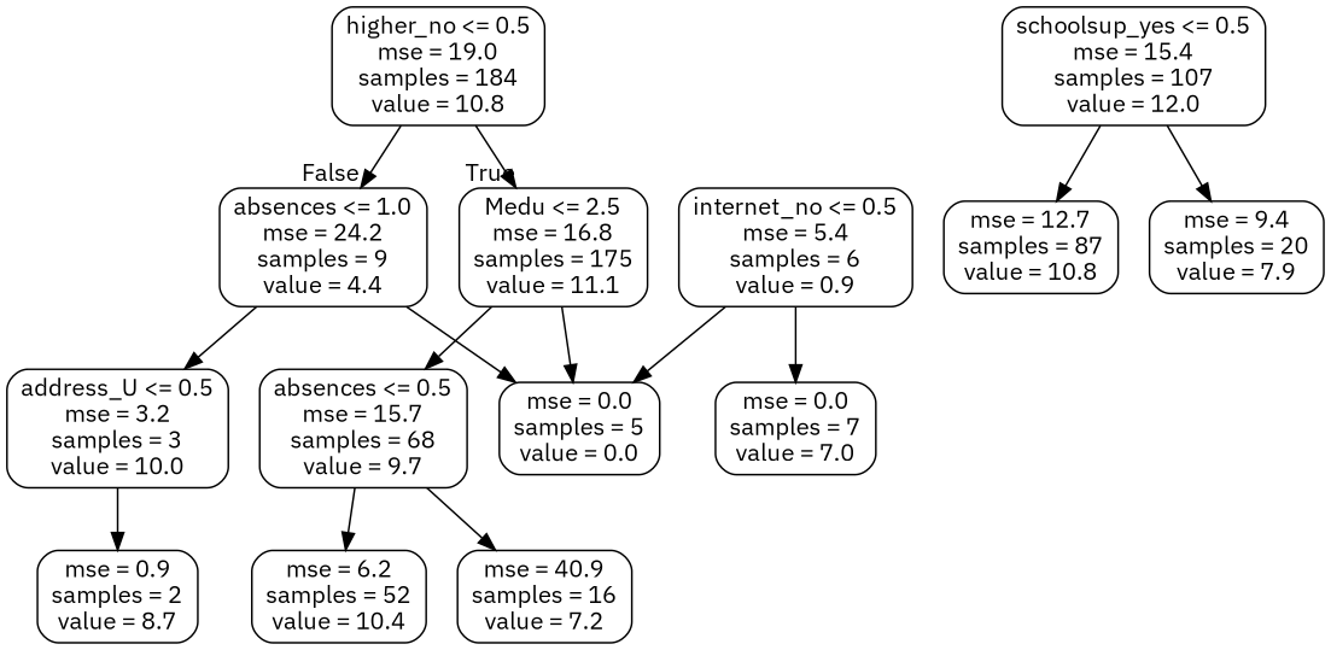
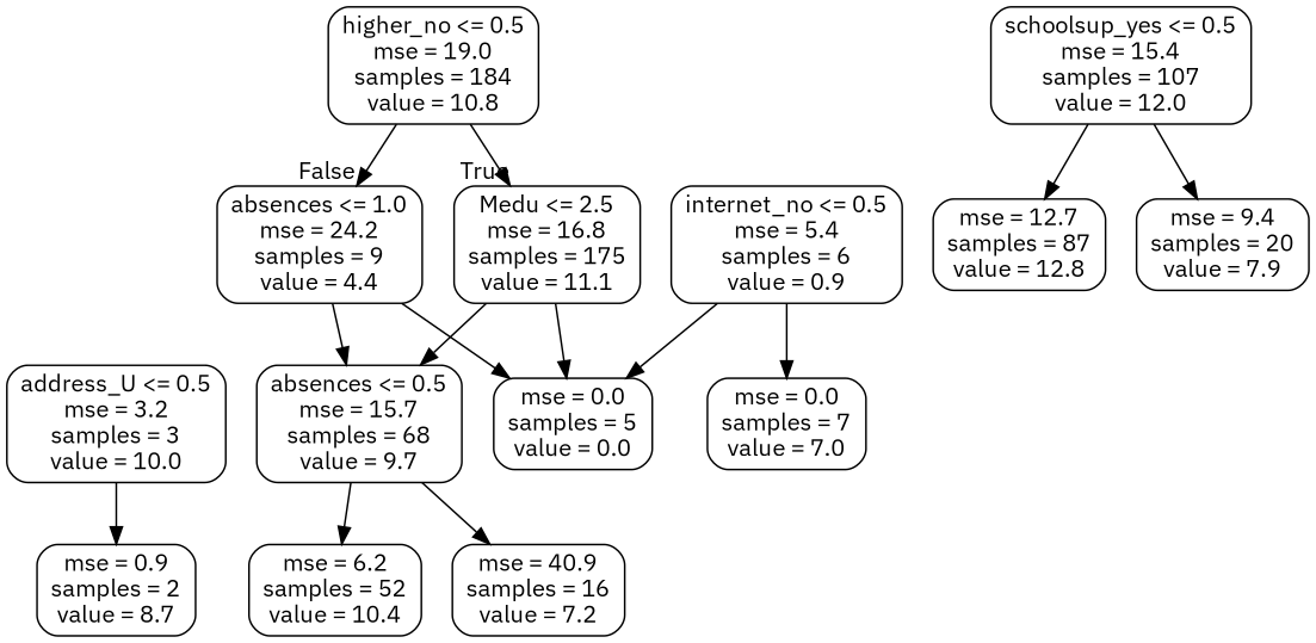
  digraph {
    fontname="IBM Plex Sans"
    node [color=black fontname="IBM Plex Sans" shape=box style=rounded]
    edge [fontname="IBM Plex Sans"]
    n1 [label="higher_no <= 0.5\nmse = 19.0\nsamples = 184\nvalue = 10.8"]
    n2 [label="Medu <= 2.5\nmse = 16.8\nsamples = 175\nvalue = 11.1"]
    n3 [label="absences <= 1.0\nmse = 24.2\nsamples = 9\nvalue = 4.4"]
    n4 [label="absences <= 0.5\nmse = 15.7\nsamples = 68\nvalue = 9.7"]
    n5 [label="mse = 0.0\nsamples = 5\nvalue = 0.0"]
    n6 [label="address_U <= 0.5\nmse = 3.2\nsamples = 3\nvalue = 10.0"]
    n7 [label="mse = 40.9\nsamples = 16\nvalue = 7.2"]
    n8 [label="mse = 6.2\nsamples = 52\nvalue = 10.4"]
    n9 [label="schoolsup_yes <= 0.5\nmse = 15.4\nsamples = 107\nvalue = 12.0"]
-   n10 [label="mse = 12.7\nsamples = 87\nvalue = 10.8"]
+   n10 [label="mse = 12.7\nsamples = 87\nvalue = 12.8"]
    n11 [label="mse = 9.4\nsamples = 20\nvalue = 7.9"]
    n12 [label="internet_no <= 0.5\nmse = 5.4\nsamples = 6\nvalue = 0.9"]
    n13 [label="mse = 0.0\nsamples = 7\nvalue = 7.0"]
    n14 [label="mse = 0.9\nsamples = 2\nvalue = 8.7"]
    n1 -> n2 [headlabel=True labelangle=45 labeldistance=2.5]
    n1 -> n3 [headlabel=False labelangle=-45 labeldistance=2.5]
    n2 -> n4
    n2 -> n5
    n3 -> n5
-   n3 -> n6
+   n3 -> n4
    n4 -> n7
    n4 -> n8
    n6 -> n14
    n9 -> n10
    n9 -> n11
    n12 -> n5
    n12 -> n13
  }
